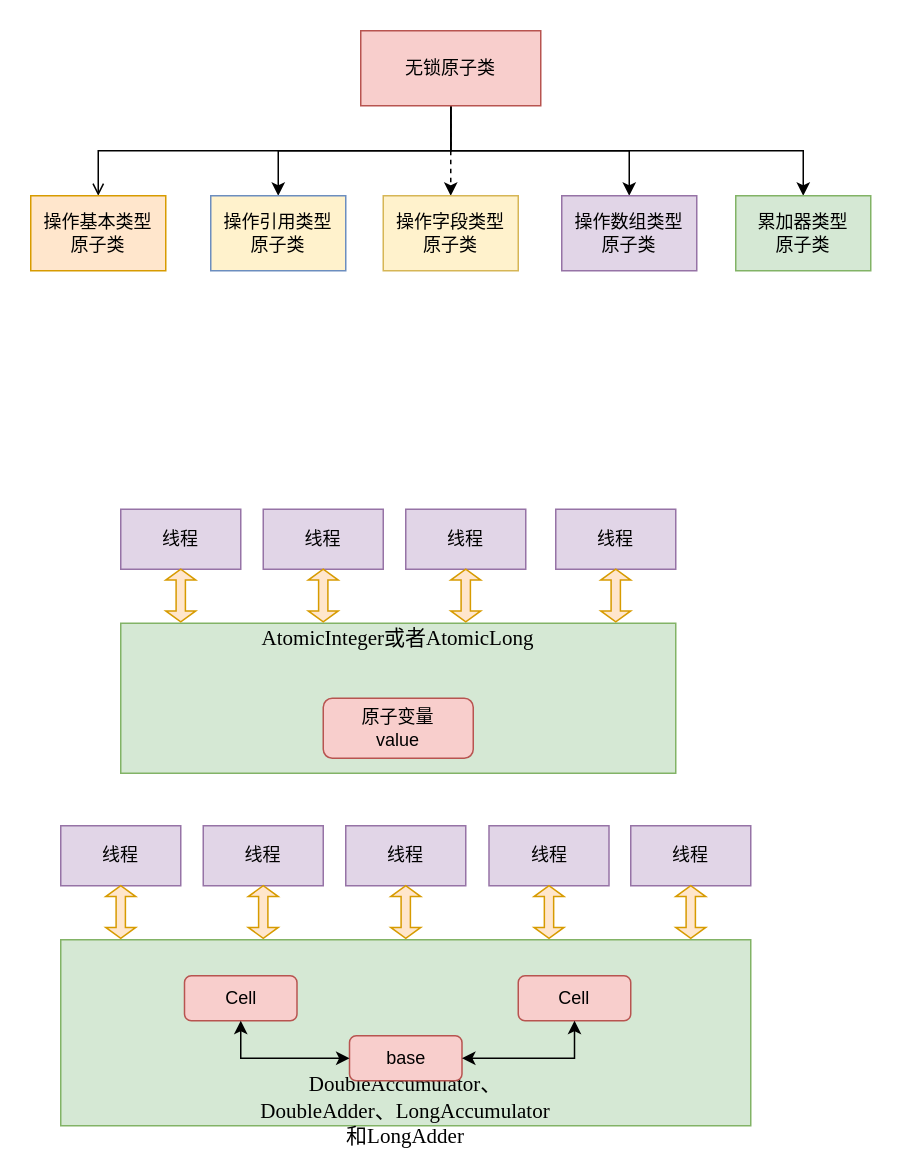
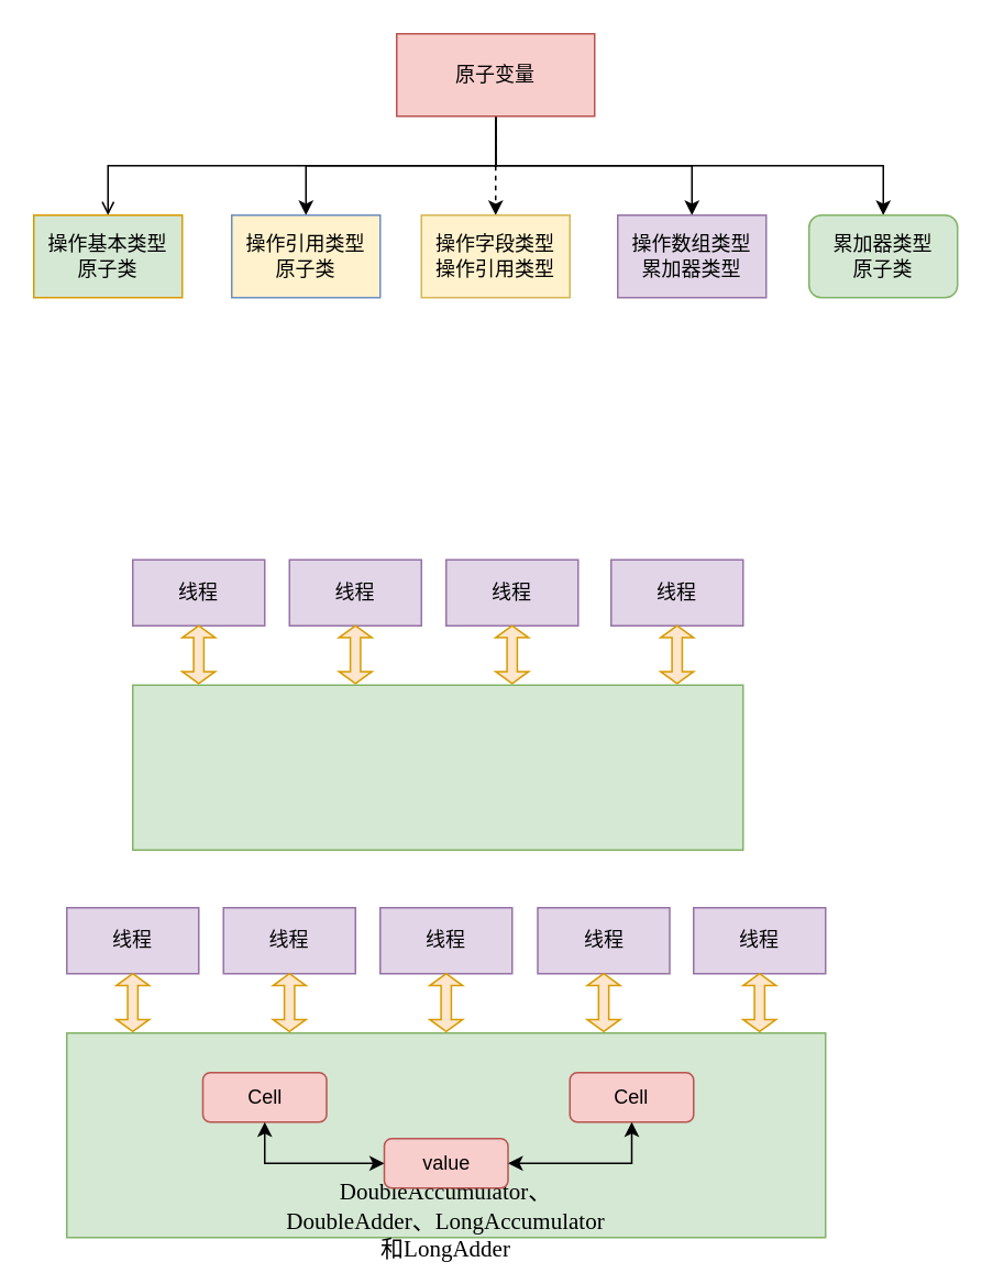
  <mxCell id="0" />
  <mxCell id="1" parent="0" />
  <mxCell id="2" style="edgeStyle=orthogonalEdgeStyle;rounded=0;orthogonalLoop=1;jettySize=auto;html=1;entryX=0.5;entryY=0;entryDx=0;entryDy=0;exitX=0.5;exitY=1;exitDx=0;exitDy=0;endArrow=open;" parent="1" source="7" target="8" edge="1"><mxGeometry relative="1" as="geometry" /></mxCell>
  <mxCell id="3" style="edgeStyle=orthogonalEdgeStyle;rounded=0;orthogonalLoop=1;jettySize=auto;html=1;exitX=0.5;exitY=1;exitDx=0;exitDy=0;" parent="1" source="7" target="9" edge="1"><mxGeometry relative="1" as="geometry" /></mxCell>
  <mxCell id="4" style="edgeStyle=orthogonalEdgeStyle;rounded=0;orthogonalLoop=1;jettySize=auto;html=1;entryX=0.5;entryY=0;entryDx=0;entryDy=0;dashed=1;" parent="1" source="7" target="10" edge="1"><mxGeometry relative="1" as="geometry" /></mxCell>
  <mxCell id="5" style="edgeStyle=orthogonalEdgeStyle;rounded=0;orthogonalLoop=1;jettySize=auto;html=1;entryX=0.5;entryY=0;entryDx=0;entryDy=0;exitX=0.5;exitY=1;exitDx=0;exitDy=0;" parent="1" source="7" target="11" edge="1"><mxGeometry relative="1" as="geometry" /></mxCell>
  <mxCell id="6" style="edgeStyle=orthogonalEdgeStyle;rounded=0;orthogonalLoop=1;jettySize=auto;html=1;exitX=0.5;exitY=1;exitDx=0;exitDy=0;" parent="1" source="7" target="12" edge="1"><mxGeometry relative="1" as="geometry" /></mxCell>
- <mxCell id="7" value="无锁原子类" style="rounded=0;whiteSpace=wrap;html=1;fillColor=#f8cecc;strokeColor=#b85450;" parent="1" vertex="1"><mxGeometry x="240" y="20" width="120" height="50" as="geometry" /></mxCell>
- <mxCell id="8" value="操作基本类型&lt;br&gt;原子类" style="rounded=0;whiteSpace=wrap;html=1;fillColor=#ffe6cc;strokeColor=#d79b00;" parent="1" vertex="1"><mxGeometry x="20" y="130" width="90" height="50" as="geometry" /></mxCell>
+ <mxCell id="7" value="原子变量" style="rounded=0;whiteSpace=wrap;html=1;fillColor=#f8cecc;strokeColor=#b85450;" parent="1" vertex="1"><mxGeometry x="240" y="20" width="120" height="50" as="geometry" /></mxCell>
+ <mxCell id="8" value="操作基本类型&lt;br&gt;原子类" style="rounded=0;whiteSpace=wrap;html=1;fillColor=#d5e8d4;strokeColor=#d79b00;" parent="1" vertex="1"><mxGeometry x="20" y="130" width="90" height="50" as="geometry" /></mxCell>
  <mxCell id="9" value="操作引用类型&lt;br&gt;原子类" style="rounded=0;whiteSpace=wrap;html=1;fillColor=#fff2cc;strokeColor=#6c8ebf;" parent="1" vertex="1"><mxGeometry x="140" y="130" width="90" height="50" as="geometry" /></mxCell>
- <mxCell id="10" value="操作字段类型&lt;br&gt;原子类" style="rounded=0;whiteSpace=wrap;html=1;fillColor=#fff2cc;strokeColor=#d6b656;" parent="1" vertex="1"><mxGeometry x="255" y="130" width="90" height="50" as="geometry" /></mxCell>
- <mxCell id="11" value="操作数组类型&lt;br&gt;原子类" style="rounded=0;whiteSpace=wrap;html=1;fillColor=#e1d5e7;strokeColor=#9673a6;" parent="1" vertex="1"><mxGeometry x="374" y="130" width="90" height="50" as="geometry" /></mxCell>
- <mxCell id="12" value="累加器类型&lt;br&gt;原子类" style="rounded=0;whiteSpace=wrap;html=1;fillColor=#d5e8d4;strokeColor=#82b366;" parent="1" vertex="1"><mxGeometry x="490" y="130" width="90" height="50" as="geometry" /></mxCell>
+ <mxCell id="10" value="操作字段类型&lt;br&gt;操作引用类型" style="rounded=0;whiteSpace=wrap;html=1;fillColor=#fff2cc;strokeColor=#d6b656;" parent="1" vertex="1"><mxGeometry x="255" y="130" width="90" height="50" as="geometry" /></mxCell>
+ <mxCell id="11" value="操作数组类型&lt;br&gt;累加器类型" style="rounded=0;whiteSpace=wrap;html=1;fillColor=#e1d5e7;strokeColor=#9673a6;" parent="1" vertex="1"><mxGeometry x="374" y="130" width="90" height="50" as="geometry" /></mxCell>
+ <mxCell id="12" value="累加器类型&lt;br&gt;原子类" style="whiteSpace=wrap;html=1;fillColor=#d5e8d4;strokeColor=#82b366;rounded=1;" parent="1" vertex="1"><mxGeometry x="490" y="130" width="90" height="50" as="geometry" /></mxCell>
  <mxCell id="13" value="" style="rounded=0;whiteSpace=wrap;html=1;fillColor=#d5e8d4;strokeColor=#82b366;" vertex="1" parent="1"><mxGeometry x="80" y="415" width="370" height="100" as="geometry" /></mxCell>
- <mxCell id="14" value="&lt;span lang=&quot;EN-US&quot; style=&quot;font-size: 10.5pt ; font-family: &amp;#34;times new roman&amp;#34; , &amp;#34;serif&amp;#34;&quot;&gt;AtomicInteger&lt;/span&gt;&lt;span lang=&quot;EN-US&quot; style=&quot;font-size: 10.5pt&quot;&gt;或者&lt;/span&gt;&lt;span lang=&quot;EN-US&quot; style=&quot;font-size: 10.5pt ; font-family: &amp;#34;times new roman&amp;#34; , &amp;#34;serif&amp;#34;&quot;&gt;AtomicLong&lt;/span&gt;" style="text;html=1;strokeColor=none;fillColor=none;align=center;verticalAlign=middle;whiteSpace=wrap;rounded=0;" vertex="1" parent="1"><mxGeometry x="165" y="415" width="200" height="20" as="geometry" /></mxCell>
- <mxCell id="15" value="原子变量&lt;br&gt;value" style="rounded=1;whiteSpace=wrap;html=1;fillColor=#f8cecc;strokeColor=#b85450;" vertex="1" parent="1"><mxGeometry x="215" y="465" width="100" height="40" as="geometry" /></mxCell>
  <mxCell id="16" value="线程" style="rounded=0;whiteSpace=wrap;html=1;fillColor=#e1d5e7;strokeColor=#9673a6;" vertex="1" parent="1"><mxGeometry x="80" y="339" width="80" height="40" as="geometry" /></mxCell>
  <mxCell id="17" value="线程" style="rounded=0;whiteSpace=wrap;html=1;fillColor=#e1d5e7;strokeColor=#9673a6;" vertex="1" parent="1"><mxGeometry x="175" y="339" width="80" height="40" as="geometry" /></mxCell>
  <mxCell id="18" value="线程" style="rounded=0;whiteSpace=wrap;html=1;fillColor=#e1d5e7;strokeColor=#9673a6;" vertex="1" parent="1"><mxGeometry x="270" y="339" width="80" height="40" as="geometry" /></mxCell>
  <mxCell id="19" value="线程" style="rounded=0;whiteSpace=wrap;html=1;fillColor=#e1d5e7;strokeColor=#9673a6;" vertex="1" parent="1"><mxGeometry x="370" y="339" width="80" height="40" as="geometry" /></mxCell>
  <mxCell id="20" value="" style="html=1;shadow=0;dashed=0;align=center;verticalAlign=middle;shape=mxgraph.arrows2.twoWayArrow;dy=0.69;dx=7.24;rotation=-90;fillColor=#ffe6cc;strokeColor=#d79b00;" vertex="1" parent="1"><mxGeometry x="197.5" y="386.5" width="35" height="20" as="geometry" /></mxCell>
  <mxCell id="21" value="" style="html=1;shadow=0;dashed=0;align=center;verticalAlign=middle;shape=mxgraph.arrows2.twoWayArrow;dy=0.69;dx=7.24;rotation=-90;fillColor=#ffe6cc;strokeColor=#d79b00;" vertex="1" parent="1"><mxGeometry x="102.5" y="386.5" width="35" height="20" as="geometry" /></mxCell>
  <mxCell id="22" value="" style="html=1;shadow=0;dashed=0;align=center;verticalAlign=middle;shape=mxgraph.arrows2.twoWayArrow;dy=0.69;dx=7.24;rotation=-90;fillColor=#ffe6cc;strokeColor=#d79b00;" vertex="1" parent="1"><mxGeometry x="292.5" y="386.5" width="35" height="20" as="geometry" /></mxCell>
  <mxCell id="23" value="" style="html=1;shadow=0;dashed=0;align=center;verticalAlign=middle;shape=mxgraph.arrows2.twoWayArrow;dy=0.69;dx=7.24;rotation=-90;fillColor=#ffe6cc;strokeColor=#d79b00;" vertex="1" parent="1"><mxGeometry x="392.5" y="386.5" width="35" height="20" as="geometry" /></mxCell>
  <mxCell id="24" value="" style="rounded=0;whiteSpace=wrap;html=1;fillColor=#d5e8d4;strokeColor=#82b366;" vertex="1" parent="1"><mxGeometry x="40" y="626" width="460" height="124" as="geometry" /></mxCell>
  <mxCell id="25" value="&lt;span lang=&quot;EN-US&quot; style=&quot;font-size: 10.5pt ; font-family: &amp;#34;times new roman&amp;#34; , &amp;#34;serif&amp;#34;&quot;&gt;DoubleAccumulator&lt;/span&gt;&lt;span style=&quot;font-size: 10.5pt&quot;&gt;、&lt;/span&gt;&lt;span lang=&quot;EN-US&quot; style=&quot;font-size: 10.5pt ; font-family: &amp;#34;times new roman&amp;#34; , &amp;#34;serif&amp;#34;&quot;&gt;DoubleAdder&lt;/span&gt;&lt;span style=&quot;font-size: 10.5pt&quot;&gt;、&lt;/span&gt;&lt;span lang=&quot;EN-US&quot; style=&quot;font-size: 10.5pt ; font-family: &amp;#34;times new roman&amp;#34; , &amp;#34;serif&amp;#34;&quot;&gt;LongAccumulator&lt;/span&gt;&lt;span style=&quot;font-size: 10.5pt&quot;&gt;和&lt;/span&gt;&lt;span lang=&quot;EN-US&quot; style=&quot;font-size: 10.5pt ; font-family: &amp;#34;times new roman&amp;#34; , &amp;#34;serif&amp;#34;&quot;&gt;LongAdder&lt;/span&gt;" style="text;html=1;strokeColor=none;fillColor=none;align=center;verticalAlign=middle;whiteSpace=wrap;rounded=0;" vertex="1" parent="1"><mxGeometry x="170" y="730" width="200" height="20" as="geometry" /></mxCell>
- <mxCell id="26" value="base" style="rounded=1;whiteSpace=wrap;html=1;fillColor=#f8cecc;strokeColor=#b85450;" vertex="1" parent="1"><mxGeometry x="232.5" y="690" width="75" height="30" as="geometry" /></mxCell>
+ <mxCell id="26" value="value" style="rounded=1;whiteSpace=wrap;html=1;fillColor=#f8cecc;strokeColor=#b85450;" vertex="1" parent="1"><mxGeometry x="232.5" y="690" width="75" height="30" as="geometry" /></mxCell>
  <mxCell id="27" value="线程" style="rounded=0;whiteSpace=wrap;html=1;fillColor=#e1d5e7;strokeColor=#9673a6;" vertex="1" parent="1"><mxGeometry x="40" y="550" width="80" height="40" as="geometry" /></mxCell>
  <mxCell id="28" value="线程" style="rounded=0;whiteSpace=wrap;html=1;fillColor=#e1d5e7;strokeColor=#9673a6;" vertex="1" parent="1"><mxGeometry x="135" y="550" width="80" height="40" as="geometry" /></mxCell>
  <mxCell id="29" value="线程" style="rounded=0;whiteSpace=wrap;html=1;fillColor=#e1d5e7;strokeColor=#9673a6;" vertex="1" parent="1"><mxGeometry x="230" y="550" width="80" height="40" as="geometry" /></mxCell>
  <mxCell id="30" value="线程" style="rounded=0;whiteSpace=wrap;html=1;fillColor=#e1d5e7;strokeColor=#9673a6;" vertex="1" parent="1"><mxGeometry x="325.5" y="550" width="80" height="40" as="geometry" /></mxCell>
  <mxCell id="31" value="" style="html=1;shadow=0;dashed=0;align=center;verticalAlign=middle;shape=mxgraph.arrows2.twoWayArrow;dy=0.69;dx=7.24;rotation=-90;fillColor=#ffe6cc;strokeColor=#d79b00;" vertex="1" parent="1"><mxGeometry x="157.5" y="597.5" width="35" height="20" as="geometry" /></mxCell>
  <mxCell id="32" value="" style="html=1;shadow=0;dashed=0;align=center;verticalAlign=middle;shape=mxgraph.arrows2.twoWayArrow;dy=0.69;dx=7.24;rotation=-90;fillColor=#ffe6cc;strokeColor=#d79b00;" vertex="1" parent="1"><mxGeometry x="62.5" y="597.5" width="35" height="20" as="geometry" /></mxCell>
  <mxCell id="33" value="" style="html=1;shadow=0;dashed=0;align=center;verticalAlign=middle;shape=mxgraph.arrows2.twoWayArrow;dy=0.69;dx=7.24;rotation=-90;fillColor=#ffe6cc;strokeColor=#d79b00;" vertex="1" parent="1"><mxGeometry x="252.5" y="597.5" width="35" height="20" as="geometry" /></mxCell>
  <mxCell id="34" value="" style="html=1;shadow=0;dashed=0;align=center;verticalAlign=middle;shape=mxgraph.arrows2.twoWayArrow;dy=0.69;dx=7.24;rotation=-90;fillColor=#ffe6cc;strokeColor=#d79b00;" vertex="1" parent="1"><mxGeometry x="348" y="597.5" width="35" height="20" as="geometry" /></mxCell>
  <mxCell id="35" value="Cell" style="rounded=1;whiteSpace=wrap;html=1;fillColor=#f8cecc;strokeColor=#b85450;" vertex="1" parent="1"><mxGeometry x="122.5" y="650" width="75" height="30" as="geometry" /></mxCell>
  <mxCell id="36" value="Cell" style="rounded=1;whiteSpace=wrap;html=1;fillColor=#f8cecc;strokeColor=#b85450;" vertex="1" parent="1"><mxGeometry x="345" y="650" width="75" height="30" as="geometry" /></mxCell>
  <mxCell id="37" value="" style="endArrow=classic;startArrow=classic;html=1;entryX=0.5;entryY=1;entryDx=0;entryDy=0;exitX=0;exitY=0.5;exitDx=0;exitDy=0;edgeStyle=orthogonalEdgeStyle;rounded=0;" edge="1" parent="1" source="26" target="35"><mxGeometry width="50" height="50" relative="1" as="geometry"><mxPoint x="130" y="740" as="sourcePoint" /><mxPoint x="180" y="690" as="targetPoint" /></mxGeometry></mxCell>
  <mxCell id="38" value="" style="endArrow=classic;startArrow=classic;html=1;exitX=0.5;exitY=1;exitDx=0;exitDy=0;entryX=1;entryY=0.5;entryDx=0;entryDy=0;edgeStyle=orthogonalEdgeStyle;rounded=0;" edge="1" parent="1" source="36" target="26"><mxGeometry width="50" height="50" relative="1" as="geometry"><mxPoint x="360" y="730" as="sourcePoint" /><mxPoint x="410" y="680" as="targetPoint" /></mxGeometry></mxCell>
  <mxCell id="39" value="线程" style="rounded=0;whiteSpace=wrap;html=1;fillColor=#e1d5e7;strokeColor=#9673a6;" vertex="1" parent="1"><mxGeometry x="420" y="550" width="80" height="40" as="geometry" /></mxCell>
  <mxCell id="40" value="" style="html=1;shadow=0;dashed=0;align=center;verticalAlign=middle;shape=mxgraph.arrows2.twoWayArrow;dy=0.69;dx=7.24;rotation=-90;fillColor=#ffe6cc;strokeColor=#d79b00;" vertex="1" parent="1"><mxGeometry x="442.5" y="597.5" width="35" height="20" as="geometry" /></mxCell>
